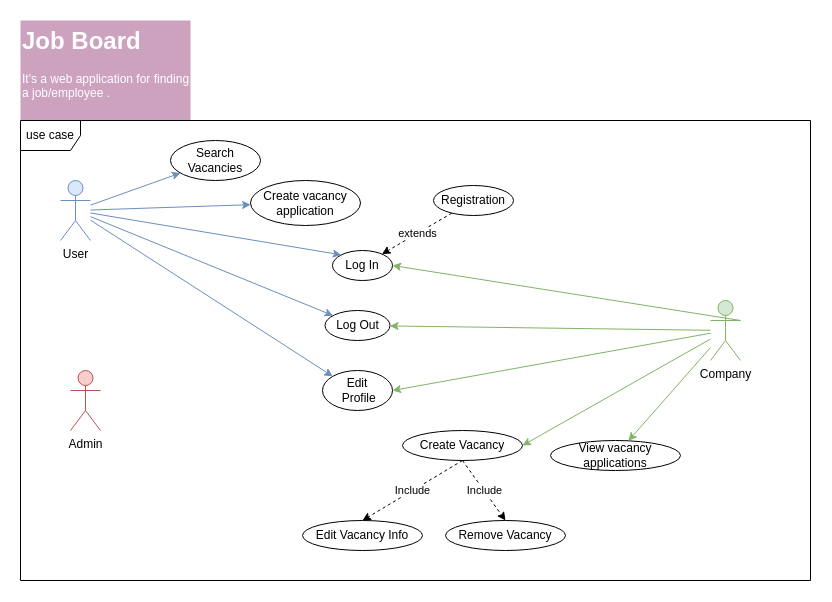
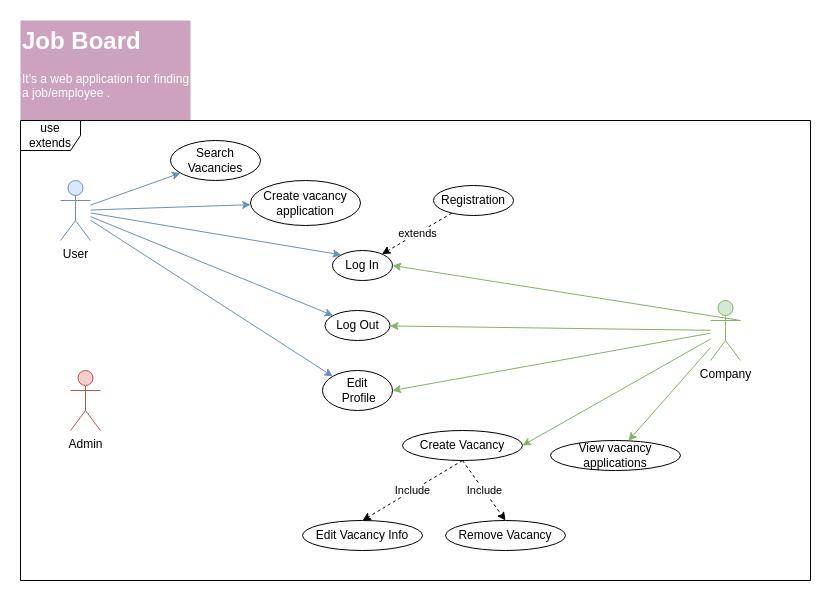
  <mxCell id="0" />
  <mxCell id="1" parent="0" />
  <mxCell id="2" value="&lt;h1 style=&quot;margin-top: 0px;&quot;&gt;Job Board&lt;/h1&gt;&lt;p&gt;It's a web application for finding a job/employee .&lt;/p&gt;" style="text;html=1;whiteSpace=wrap;overflow=hidden;rounded=0;fillColor=#CDA2BE;align=left;fontColor=#FFFFFF;" parent="1" vertex="1"><mxGeometry width="170" height="100" as="geometry" x="20" y="20" /></mxCell>
  <mxCell id="3" value="User&lt;div&gt;&lt;br&gt;&lt;/div&gt;" style="shape=umlActor;verticalLabelPosition=bottom;verticalAlign=top;html=1;outlineConnect=0;fillColor=#dae8fc;strokeColor=#6c8ebf;" vertex="1" parent="1"><mxGeometry x="60" y="180" width="30" height="60" as="geometry" /></mxCell>
  <mxCell id="4" value="Company&lt;div&gt;&lt;br&gt;&lt;/div&gt;" style="shape=umlActor;verticalLabelPosition=bottom;verticalAlign=top;html=1;outlineConnect=0;fillColor=#d5e8d4;strokeColor=#82b366;" vertex="1" parent="1"><mxGeometry x="710" y="300" width="30" height="60" as="geometry" /></mxCell>
  <mxCell id="5" value="Log In" style="ellipse;whiteSpace=wrap;html=1;" vertex="1" parent="1"><mxGeometry x="332" y="250" width="60" height="30" as="geometry" /></mxCell>
  <mxCell id="6" value="Edit&lt;br&gt;&amp;nbsp;Profile" style="ellipse;whiteSpace=wrap;html=1;" vertex="1" parent="1"><mxGeometry x="322" y="370" width="70" height="40" as="geometry" /></mxCell>
  <mxCell id="7" value="Create Vacancy" style="ellipse;whiteSpace=wrap;html=1;" vertex="1" parent="1"><mxGeometry x="402" y="430" width="120" height="30" as="geometry" /></mxCell>
  <mxCell id="8" value="" style="endArrow=classic;html=1;rounded=0;exitX=1;exitY=0.333;exitDx=0;exitDy=0;exitPerimeter=0;entryX=1;entryY=0.5;entryDx=0;entryDy=0;fillColor=#d5e8d4;strokeColor=#82b366;" edge="1" parent="1" source="4" target="5"><mxGeometry width="50" height="50" relative="1" as="geometry"><mxPoint x="350" y="410" as="sourcePoint" /><mxPoint x="400" y="360" as="targetPoint" /></mxGeometry></mxCell>
  <mxCell id="9" value="" style="endArrow=classic;html=1;rounded=0;entryX=1;entryY=0.5;entryDx=0;entryDy=0;fillColor=#d5e8d4;strokeColor=#82b366;" edge="1" parent="1" source="4" target="6"><mxGeometry width="50" height="50" relative="1" as="geometry"><mxPoint x="200" y="565" as="sourcePoint" /><mxPoint x="290" y="440" as="targetPoint" /></mxGeometry></mxCell>
  <mxCell id="10" value="" style="endArrow=classic;html=1;rounded=0;entryX=1;entryY=0.5;entryDx=0;entryDy=0;fillColor=#d5e8d4;strokeColor=#82b366;" edge="1" parent="1" source="4" target="7"><mxGeometry width="50" height="50" relative="1" as="geometry"><mxPoint x="210" y="510" as="sourcePoint" /><mxPoint x="310" y="480" as="targetPoint" /></mxGeometry></mxCell>
  <mxCell id="11" value="" style="endArrow=classic;html=1;rounded=0;entryX=0;entryY=0;entryDx=0;entryDy=0;fillColor=#dae8fc;strokeColor=#6c8ebf;" edge="1" parent="1" source="3" target="5"><mxGeometry width="50" height="50" relative="1" as="geometry"><mxPoint x="190" y="515" as="sourcePoint" /><mxPoint x="290" y="390" as="targetPoint" /></mxGeometry></mxCell>
  <mxCell id="12" value="" style="endArrow=classic;html=1;rounded=0;entryX=0;entryY=0;entryDx=0;entryDy=0;fillColor=#dae8fc;strokeColor=#6c8ebf;" edge="1" parent="1" source="3" target="6"><mxGeometry width="50" height="50" relative="1" as="geometry"><mxPoint x="190" y="330" as="sourcePoint" /><mxPoint x="308" y="369" as="targetPoint" /></mxGeometry></mxCell>
  <mxCell id="13" value="Registration" style="ellipse;whiteSpace=wrap;html=1;" vertex="1" parent="1"><mxGeometry x="433" y="185" width="80" height="30" as="geometry" /></mxCell>
  <mxCell id="14" value="extends" style="endArrow=classic;html=1;rounded=0;dashed=1;" edge="1" parent="1" source="13" target="5"><mxGeometry width="50" height="50" relative="1" as="geometry"><mxPoint x="310" y="400" as="sourcePoint" /><mxPoint x="500" y="230" as="targetPoint" /></mxGeometry></mxCell>
  <mxCell id="15" value="Create vacancy application" style="ellipse;whiteSpace=wrap;html=1;" vertex="1" parent="1"><mxGeometry x="250" y="180" width="110" height="45" as="geometry" /></mxCell>
  <mxCell id="16" value="" style="endArrow=classic;html=1;rounded=0;fillColor=#dae8fc;strokeColor=#6c8ebf;" edge="1" parent="1" source="3" target="15"><mxGeometry width="50" height="50" relative="1" as="geometry"><mxPoint x="190" y="270" as="sourcePoint" /><mxPoint x="278" y="282" as="targetPoint" /></mxGeometry></mxCell>
  <mxCell id="17" value="View vacancy applications" style="ellipse;whiteSpace=wrap;html=1;" vertex="1" parent="1"><mxGeometry x="550" y="440" width="130" height="30" as="geometry" /></mxCell>
  <mxCell id="18" value="" style="endArrow=classic;html=1;rounded=0;fillColor=#d5e8d4;strokeColor=#82b366;" edge="1" parent="1" source="4" target="17"><mxGeometry width="50" height="50" relative="1" as="geometry"><mxPoint x="180" y="482" as="sourcePoint" /><mxPoint x="268" y="460" as="targetPoint" /></mxGeometry></mxCell>
  <mxCell id="19" value="Edit Vacancy Info" style="ellipse;whiteSpace=wrap;html=1;" vertex="1" parent="1"><mxGeometry x="302" y="520" width="120" height="30" as="geometry" /></mxCell>
  <mxCell id="20" value="Remove Vacancy" style="ellipse;whiteSpace=wrap;html=1;" vertex="1" parent="1"><mxGeometry x="445" y="520" width="120" height="30" as="geometry" /></mxCell>
  <mxCell id="21" value="Include" style="endArrow=classic;html=1;rounded=0;dashed=1;exitX=0.5;exitY=1;exitDx=0;exitDy=0;entryX=0.5;entryY=0;entryDx=0;entryDy=0;" edge="1" parent="1" source="7" target="19"><mxGeometry width="50" height="50" relative="1" as="geometry"><mxPoint x="472" y="330" as="sourcePoint" /><mxPoint x="502" y="260" as="targetPoint" /></mxGeometry></mxCell>
  <mxCell id="22" value="Include" style="endArrow=classic;html=1;rounded=0;dashed=1;exitX=0.5;exitY=1;exitDx=0;exitDy=0;entryX=0.5;entryY=0;entryDx=0;entryDy=0;" edge="1" parent="1" source="7" target="20"><mxGeometry width="50" height="50" relative="1" as="geometry"><mxPoint x="542" y="510" as="sourcePoint" /><mxPoint x="452" y="550" as="targetPoint" /></mxGeometry></mxCell>
  <mxCell id="23" value="Search &lt;br&gt;Vacancies" style="ellipse;whiteSpace=wrap;html=1;" vertex="1" parent="1"><mxGeometry x="170" y="140" width="90" height="40" as="geometry" /></mxCell>
  <mxCell id="24" value="" style="endArrow=classic;html=1;rounded=0;fillColor=#dae8fc;strokeColor=#6c8ebf;" edge="1" parent="1" source="3" target="23"><mxGeometry width="50" height="50" relative="1" as="geometry"><mxPoint x="150" y="330" as="sourcePoint" /><mxPoint x="368" y="352" as="targetPoint" /></mxGeometry></mxCell>
  <mxCell id="25" value="Admin" style="shape=umlActor;verticalLabelPosition=bottom;verticalAlign=top;html=1;outlineConnect=0;fillColor=#f8cecc;strokeColor=#b85450;" vertex="1" parent="1"><mxGeometry x="70" y="370" width="30" height="60" as="geometry" /></mxCell>
  <mxCell id="26" value="Log Out" style="ellipse;whiteSpace=wrap;html=1;" vertex="1" parent="1"><mxGeometry x="324.5" y="310" width="65" height="30" as="geometry" /></mxCell>
  <mxCell id="27" value="" style="endArrow=classic;html=1;rounded=0;fillColor=#d5e8d4;strokeColor=#82b366;" edge="1" parent="1" source="4" target="26"><mxGeometry width="50" height="50" relative="1" as="geometry"><mxPoint x="767" y="335" as="sourcePoint" /><mxPoint x="460" y="290" as="targetPoint" /></mxGeometry></mxCell>
  <mxCell id="28" value="" style="endArrow=classic;html=1;rounded=0;fillColor=#dae8fc;strokeColor=#6c8ebf;" edge="1" parent="1" source="3" target="26"><mxGeometry width="50" height="50" relative="1" as="geometry"><mxPoint x="330" y="250" as="sourcePoint" /><mxPoint x="622" y="301" as="targetPoint" /></mxGeometry></mxCell>
- <mxCell id="29" value="use case" style="shape=umlFrame;whiteSpace=wrap;html=1;pointerEvents=0;" vertex="1" parent="1"><mxGeometry y="120" width="790" height="460" as="geometry" x="20" /></mxCell>
+ <mxCell id="29" value="use extends" style="shape=umlFrame;whiteSpace=wrap;html=1;pointerEvents=0;" vertex="1" parent="1"><mxGeometry y="120" width="790" height="460" as="geometry" x="20" /></mxCell>
